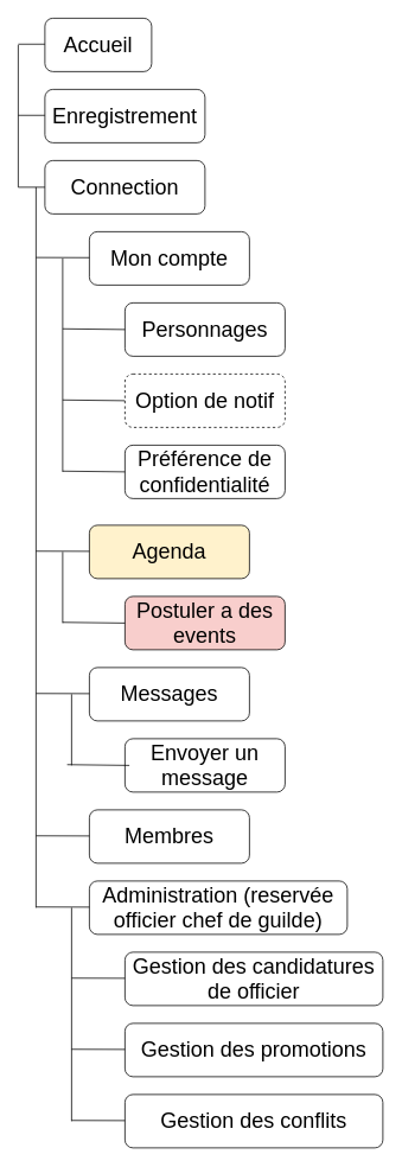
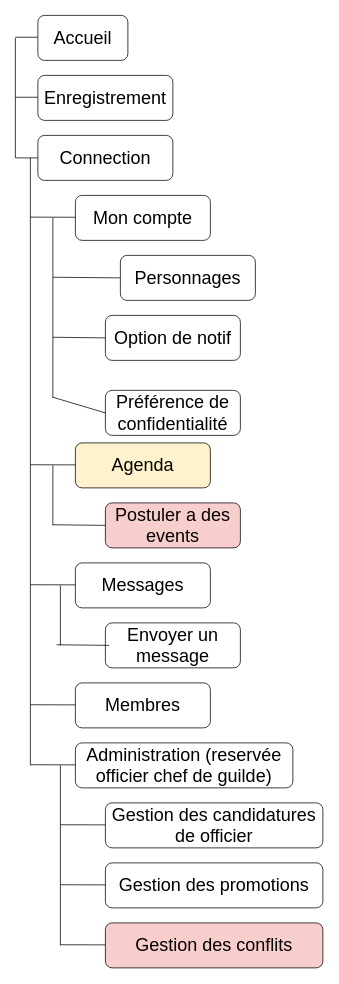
  <mxCell id="0" style=";html=1;" />
  <mxCell id="1" style=";html=1;" parent="0" />
  <mxCell id="2" value="&lt;font style=&quot;font-size: 24px;&quot;&gt;Accueil&lt;/font&gt;" style="rounded=1;whiteSpace=wrap;html=1;" vertex="1" parent="1"><mxGeometry x="50" y="20" width="120" height="60" as="geometry" /></mxCell>
  <mxCell id="3" value="&lt;font style=&quot;font-size: 24px;&quot;&gt;Enregistrement&lt;/font&gt;" style="rounded=1;whiteSpace=wrap;html=1;" vertex="1" parent="1"><mxGeometry x="50" y="100" width="180" height="60" as="geometry" /></mxCell>
  <mxCell id="4" value="&lt;font style=&quot;font-size: 24px;&quot;&gt;Connection&lt;/font&gt;" style="rounded=1;whiteSpace=wrap;html=1;" vertex="1" parent="1"><mxGeometry x="50" y="180" width="180" height="60" as="geometry" /></mxCell>
  <mxCell id="5" value="&lt;span style=&quot;font-size: 24px;&quot;&gt;Mon compte&lt;/span&gt;" style="rounded=1;whiteSpace=wrap;html=1;" vertex="1" parent="1"><mxGeometry x="100" y="260" width="180" height="60" as="geometry" /></mxCell>
- <mxCell id="6" value="&lt;span style=&quot;font-size: 24px;&quot;&gt;Personnages&lt;/span&gt;" style="rounded=1;whiteSpace=wrap;html=1;" vertex="1" parent="1"><mxGeometry x="140" y="340" width="180" height="60" as="geometry" /></mxCell>
- <mxCell id="7" value="&lt;span style=&quot;font-size: 24px;&quot;&gt;Option de notif&lt;/span&gt;" style="rounded=1;whiteSpace=wrap;html=1;dashed=1;" vertex="1" parent="1"><mxGeometry x="140" y="420" width="180" height="60" as="geometry" /></mxCell>
- <mxCell id="8" value="&lt;span style=&quot;font-size: 24px;&quot;&gt;Préférence de confidentialité&lt;/span&gt;" style="rounded=1;whiteSpace=wrap;html=1;" vertex="1" parent="1"><mxGeometry x="140" y="500" width="180" height="60" as="geometry" /></mxCell>
+ <mxCell id="6" value="&lt;span style=&quot;font-size: 24px;&quot;&gt;Personnages&lt;/span&gt;" style="rounded=1;whiteSpace=wrap;html=1;" vertex="1" parent="1"><mxGeometry x="160" y="340" width="180" height="60" as="geometry" /></mxCell>
+ <mxCell id="7" value="&lt;span style=&quot;font-size: 24px;&quot;&gt;Option de notif&lt;/span&gt;" style="rounded=1;whiteSpace=wrap;html=1;" vertex="1" parent="1"><mxGeometry x="140" y="420" width="180" height="60" as="geometry" /></mxCell>
+ <mxCell id="8" value="&lt;span style=&quot;font-size: 24px;&quot;&gt;Préférence de confidentialité&lt;/span&gt;" style="rounded=1;whiteSpace=wrap;html=1;" vertex="1" parent="1"><mxGeometry x="140" y="520" width="180" height="60" as="geometry" /></mxCell>
  <mxCell id="9" value="&lt;span style=&quot;font-size: 24px;&quot;&gt;Agenda&lt;/span&gt;" style="rounded=1;whiteSpace=wrap;html=1;fillColor=#fff2cc;" vertex="1" parent="1"><mxGeometry x="100" y="590" width="180" height="60" as="geometry" /></mxCell>
  <mxCell id="10" value="&lt;span style=&quot;font-size: 24px;&quot;&gt;Postuler a des events&lt;/span&gt;" style="rounded=1;whiteSpace=wrap;html=1;fillColor=#f8cecc;" vertex="1" parent="1"><mxGeometry x="140" y="670" width="180" height="60" as="geometry" /></mxCell>
  <mxCell id="11" value="&lt;span style=&quot;font-size: 24px;&quot;&gt;Messages&lt;/span&gt;" style="rounded=1;whiteSpace=wrap;html=1;" vertex="1" parent="1"><mxGeometry x="100" y="750" width="180" height="60" as="geometry" /></mxCell>
  <mxCell id="12" value="&lt;span style=&quot;font-size: 24px;&quot;&gt;Envoyer un message&lt;/span&gt;" style="rounded=1;whiteSpace=wrap;html=1;" vertex="1" parent="1"><mxGeometry x="140" y="830" width="180" height="60" as="geometry" /></mxCell>
  <mxCell id="13" value="&lt;span style=&quot;font-size: 24px;&quot;&gt;Membres&lt;/span&gt;" style="rounded=1;whiteSpace=wrap;html=1;" vertex="1" parent="1"><mxGeometry x="100" y="910" width="180" height="60" as="geometry" /></mxCell>
  <mxCell id="14" value="&lt;span style=&quot;font-size: 24px;&quot;&gt;Administration (reservée officier chef de guilde)&lt;/span&gt;" style="rounded=1;whiteSpace=wrap;html=1;" vertex="1" parent="1"><mxGeometry x="100" y="990" width="290" height="60" as="geometry" /></mxCell>
  <mxCell id="15" value="&lt;span style=&quot;font-size: 24px;&quot;&gt;Gestion des candidatures de officier&lt;/span&gt;" style="rounded=1;whiteSpace=wrap;html=1;" vertex="1" parent="1"><mxGeometry x="140" y="1070" width="290" height="60" as="geometry" /></mxCell>
  <mxCell id="16" value="&lt;span style=&quot;font-size: 24px;&quot;&gt;Gestion des promotions&lt;/span&gt;" style="rounded=1;whiteSpace=wrap;html=1;" vertex="1" parent="1"><mxGeometry x="140" y="1150" width="290" height="60" as="geometry" /></mxCell>
- <mxCell id="17" value="&lt;span style=&quot;font-size: 24px;&quot;&gt;Gestion des conflits&lt;/span&gt;" style="rounded=1;whiteSpace=wrap;html=1;" vertex="1" parent="1"><mxGeometry x="140" y="1230" width="290" height="60" as="geometry" /></mxCell>
+ <mxCell id="17" value="&lt;span style=&quot;font-size: 24px;&quot;&gt;Gestion des conflits&lt;/span&gt;" style="rounded=1;whiteSpace=wrap;html=1;fillColor=#f8cecc;" vertex="1" parent="1"><mxGeometry x="140" y="1230" width="290" height="60" as="geometry" /></mxCell>
  <mxCell id="18" value="" style="endArrow=none;html=1;rounded=0;fontSize=24;" edge="1" parent="1"><mxGeometry x="1" y="32" width="50" height="50" relative="1" as="geometry"><mxPoint x="20" y="210" as="sourcePoint" /><mxPoint x="20" y="50" as="targetPoint" /><mxPoint x="22" y="-30" as="offset" /></mxGeometry></mxCell>
  <mxCell id="19" value="" style="endArrow=none;html=1;rounded=0;fontSize=24;entryX=0;entryY=0.5;entryDx=0;entryDy=0;" edge="1" parent="1" target="4"><mxGeometry width="50" height="50" relative="1" as="geometry"><mxPoint x="20" y="210" as="sourcePoint" /><mxPoint x="60" y="220" as="targetPoint" /></mxGeometry></mxCell>
  <mxCell id="20" value="" style="endArrow=none;html=1;rounded=0;fontSize=24;entryX=0;entryY=0.5;entryDx=0;entryDy=0;" edge="1" parent="1"><mxGeometry width="50" height="50" relative="1" as="geometry"><mxPoint x="20" y="129.17" as="sourcePoint" /><mxPoint x="50" y="129.17" as="targetPoint" /></mxGeometry></mxCell>
  <mxCell id="21" value="" style="endArrow=none;html=1;rounded=0;fontSize=24;entryX=0;entryY=0.5;entryDx=0;entryDy=0;" edge="1" parent="1"><mxGeometry width="50" height="50" relative="1" as="geometry"><mxPoint x="20" y="49.17" as="sourcePoint" /><mxPoint x="50" y="49.17" as="targetPoint" /></mxGeometry></mxCell>
  <mxCell id="22" value="" style="endArrow=none;html=1;rounded=0;fontSize=24;" edge="1" parent="1"><mxGeometry width="50" height="50" relative="1" as="geometry"><mxPoint x="40" y="1020" as="sourcePoint" /><mxPoint x="40" y="210" as="targetPoint" /></mxGeometry></mxCell>
  <mxCell id="23" value="" style="endArrow=none;html=1;rounded=0;fontSize=24;entryX=0;entryY=0.5;entryDx=0;entryDy=0;" edge="1" parent="1"><mxGeometry width="50" height="50" relative="1" as="geometry"><mxPoint x="40" y="289" as="sourcePoint" /><mxPoint x="100" y="289.17" as="targetPoint" /></mxGeometry></mxCell>
  <mxCell id="24" value="" style="endArrow=none;html=1;rounded=0;fontSize=24;" edge="1" parent="1"><mxGeometry width="50" height="50" relative="1" as="geometry"><mxPoint x="70" y="530" as="sourcePoint" /><mxPoint x="70" y="290" as="targetPoint" /></mxGeometry></mxCell>
  <mxCell id="25" value="" style="endArrow=none;html=1;rounded=0;fontSize=24;entryX=0;entryY=0.5;entryDx=0;entryDy=0;" edge="1" parent="1" target="6"><mxGeometry width="50" height="50" relative="1" as="geometry"><mxPoint x="70" y="369.17" as="sourcePoint" /><mxPoint x="130" y="369.34" as="targetPoint" /></mxGeometry></mxCell>
  <mxCell id="26" value="" style="endArrow=none;html=1;rounded=0;fontSize=24;entryX=0;entryY=0.5;entryDx=0;entryDy=0;" edge="1" parent="1" target="7"><mxGeometry width="50" height="50" relative="1" as="geometry"><mxPoint x="70" y="449.17" as="sourcePoint" /><mxPoint x="130" y="449.34" as="targetPoint" /></mxGeometry></mxCell>
  <mxCell id="27" value="" style="endArrow=none;html=1;rounded=0;fontSize=24;entryX=0;entryY=0.5;entryDx=0;entryDy=0;" edge="1" parent="1" target="8"><mxGeometry width="50" height="50" relative="1" as="geometry"><mxPoint x="70" y="529.17" as="sourcePoint" /><mxPoint x="130" y="529.34" as="targetPoint" /></mxGeometry></mxCell>
  <mxCell id="28" value="" style="endArrow=none;html=1;rounded=0;fontSize=24;entryX=0;entryY=0.5;entryDx=0;entryDy=0;" edge="1" parent="1"><mxGeometry width="50" height="50" relative="1" as="geometry"><mxPoint x="40" y="619.17" as="sourcePoint" /><mxPoint x="100" y="619.34" as="targetPoint" /></mxGeometry></mxCell>
  <mxCell id="29" value="" style="endArrow=none;html=1;rounded=0;fontSize=24;entryX=0;entryY=0.5;entryDx=0;entryDy=0;" edge="1" parent="1"><mxGeometry width="50" height="50" relative="1" as="geometry"><mxPoint x="40" y="779.17" as="sourcePoint" /><mxPoint x="100" y="779.34" as="targetPoint" /></mxGeometry></mxCell>
  <mxCell id="30" value="" style="endArrow=none;html=1;rounded=0;fontSize=24;entryX=0;entryY=0.5;entryDx=0;entryDy=0;" edge="1" parent="1"><mxGeometry width="50" height="50" relative="1" as="geometry"><mxPoint x="40" y="939.17" as="sourcePoint" /><mxPoint x="100" y="939.34" as="targetPoint" /></mxGeometry></mxCell>
  <mxCell id="31" value="" style="endArrow=none;html=1;rounded=0;fontSize=24;entryX=0;entryY=0.5;entryDx=0;entryDy=0;" edge="1" parent="1"><mxGeometry width="50" height="50" relative="1" as="geometry"><mxPoint x="40" y="1019.17" as="sourcePoint" /><mxPoint x="100" y="1019.34" as="targetPoint" /></mxGeometry></mxCell>
  <mxCell id="32" value="" style="endArrow=none;html=1;rounded=0;fontSize=24;" edge="1" parent="1"><mxGeometry x="-1" y="-112" width="50" height="50" relative="1" as="geometry"><mxPoint x="70" y="700" as="sourcePoint" /><mxPoint x="70" y="620" as="targetPoint" /><mxPoint x="-92" y="110" as="offset" /></mxGeometry></mxCell>
  <mxCell id="33" value="" style="endArrow=none;html=1;rounded=0;fontSize=24;entryX=0;entryY=0.5;entryDx=0;entryDy=0;" edge="1" parent="1"><mxGeometry width="50" height="50" relative="1" as="geometry"><mxPoint x="70" y="699.17" as="sourcePoint" /><mxPoint x="140" y="700" as="targetPoint" /></mxGeometry></mxCell>
  <mxCell id="34" value="" style="endArrow=none;html=1;rounded=0;fontSize=24;" edge="1" parent="1"><mxGeometry x="-1" y="-112" width="50" height="50" relative="1" as="geometry"><mxPoint x="80" y="860" as="sourcePoint" /><mxPoint x="80" y="780" as="targetPoint" /><mxPoint x="-92" y="110" as="offset" /></mxGeometry></mxCell>
  <mxCell id="35" value="" style="endArrow=none;html=1;rounded=0;fontSize=24;entryX=0;entryY=0.5;entryDx=0;entryDy=0;" edge="1" parent="1"><mxGeometry width="50" height="50" relative="1" as="geometry"><mxPoint x="75" y="859.17" as="sourcePoint" /><mxPoint x="145" y="860" as="targetPoint" /></mxGeometry></mxCell>
  <mxCell id="36" value="" style="endArrow=none;html=1;rounded=0;fontSize=24;" edge="1" parent="1"><mxGeometry x="-1" y="-112" width="50" height="50" relative="1" as="geometry"><mxPoint x="80" y="1260" as="sourcePoint" /><mxPoint x="80" y="1020" as="targetPoint" /><mxPoint x="-92" y="110" as="offset" /></mxGeometry></mxCell>
  <mxCell id="37" value="" style="endArrow=none;html=1;rounded=0;fontSize=24;entryX=0;entryY=0.5;entryDx=0;entryDy=0;" edge="1" parent="1"><mxGeometry width="50" height="50" relative="1" as="geometry"><mxPoint x="80" y="1099.17" as="sourcePoint" /><mxPoint x="140" y="1099.34" as="targetPoint" /></mxGeometry></mxCell>
  <mxCell id="38" value="" style="endArrow=none;html=1;rounded=0;fontSize=24;entryX=0;entryY=0.5;entryDx=0;entryDy=0;" edge="1" parent="1"><mxGeometry width="50" height="50" relative="1" as="geometry"><mxPoint x="80" y="1179.17" as="sourcePoint" /><mxPoint x="140" y="1179.34" as="targetPoint" /></mxGeometry></mxCell>
  <mxCell id="39" value="" style="endArrow=none;html=1;rounded=0;fontSize=24;entryX=0;entryY=0.5;entryDx=0;entryDy=0;" edge="1" parent="1"><mxGeometry width="50" height="50" relative="1" as="geometry"><mxPoint x="80" y="1259.17" as="sourcePoint" /><mxPoint x="140" y="1259.34" as="targetPoint" /></mxGeometry></mxCell>
